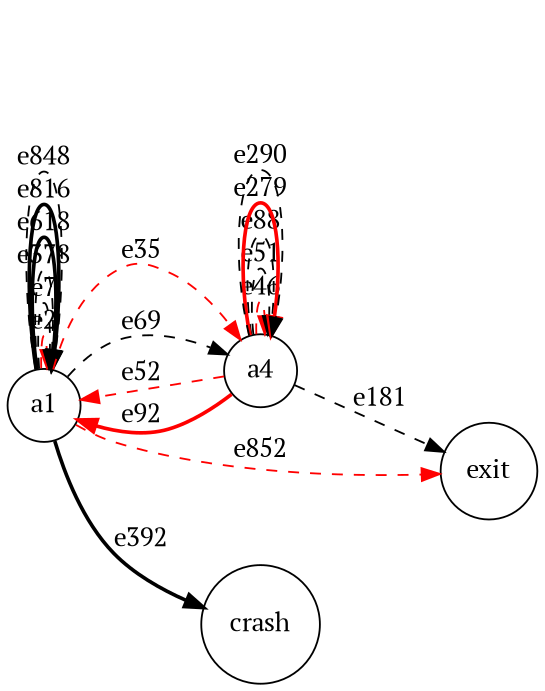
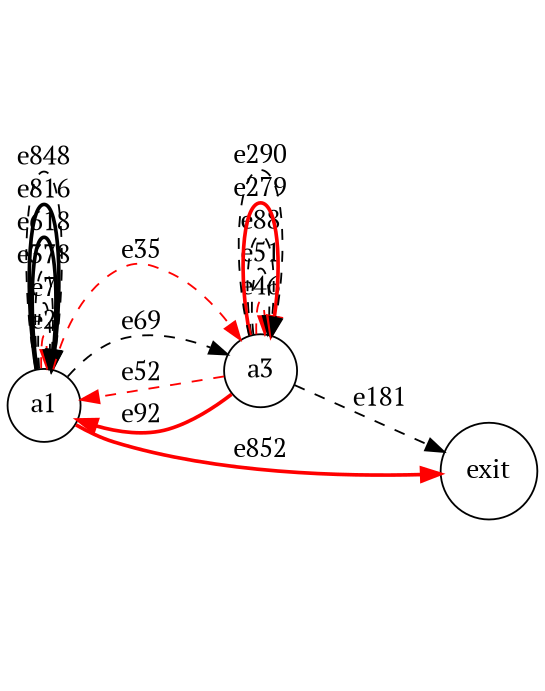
  digraph {
    fontname="PT Serif"
    rankdir=LR
    node [fontname="PT Serif" shape=circle]
    edge [color=black fontname="PT Serif" style=dashed]
    a1
-   a4
+   a4 [label=a3]
    exit
-   crash
    a1 -> a1 [color=red label=e2]
    a1 -> a1 [label=e7]
    a1 -> a1 [label=e378]
    a1 -> a1 [label=e618 style=bold]
    a1 -> a1 [label=e816 style=bold]
    a1 -> a1 [label=e848]
    a1 -> a4 [color=red label=e35]
    a1 -> a4 [label=e69]
-   a1 -> exit [color=red label=e852]
-   a1 -> crash [label=e392 style=bold]
+   a1 -> exit [color=red label=e852 style=bold]
    a4 -> a1 [color=red label=e52]
    a4 -> a1 [color=red label=e92 style=bold]
    a4 -> a4 [color=red label=e46]
    a4 -> a4 [label=e51]
    a4 -> a4 [label=e88]
    a4 -> a4 [color=red label=e279 style=bold]
    a4 -> a4 [label=e290]
    a4 -> exit [label=e181]
  }
